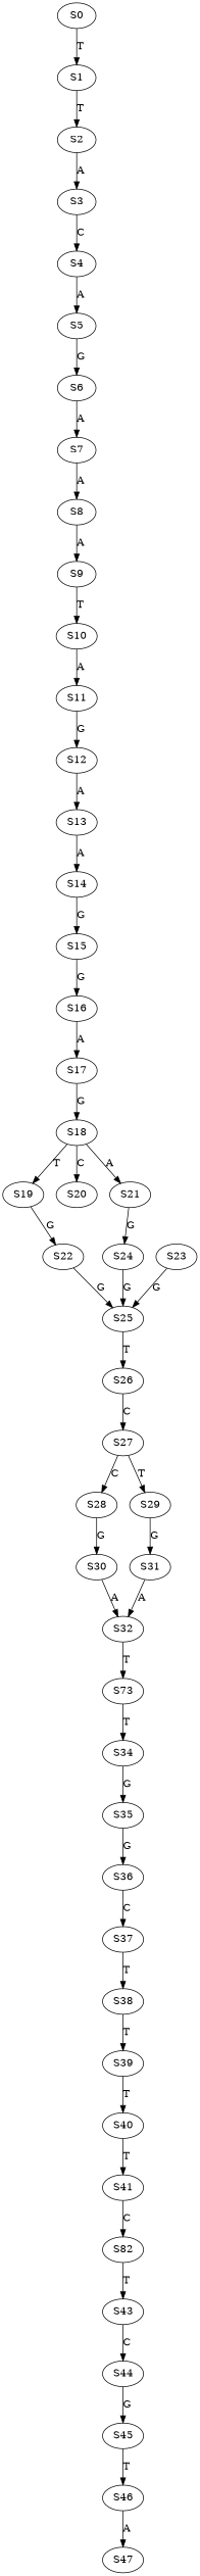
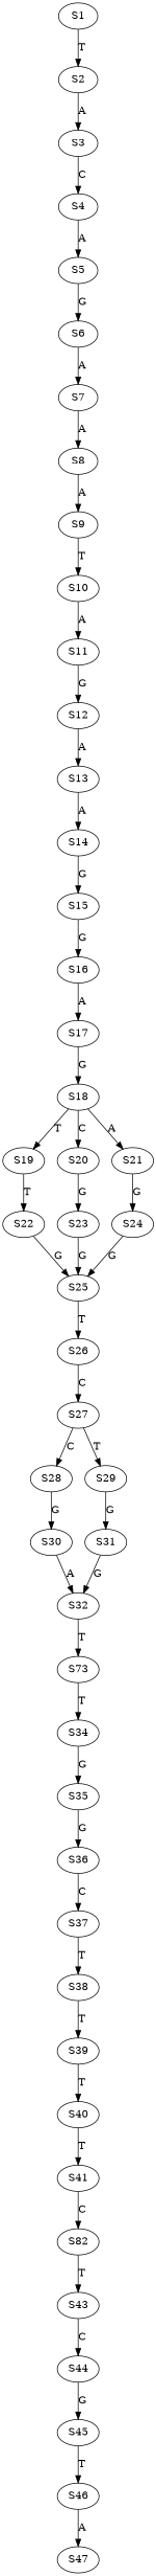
  strict digraph {
-   S0
    S1
    S2
    S3
    S4
    S5
    S6
    S7
    S8
    S9
    S10
    S11
    S12
    S13
    S14
    S15
    S16
    S17
    S18
    S19
    S20
    S21
    S22
    S23
    S24
    S25
    S26
    S27
    S28
    S29
    S30
    S31
    S32
    n34 [label=S73]
    S34
    S35
    S36
    S37
    S38
    S39
    S40
    S41
    n43 [label=S82]
    S43
    S44
    S45
    S46
    S47
-   S0 -> S1 [label=T]
    S1 -> S2 [label=T]
    S2 -> S3 [label=A]
    S3 -> S4 [label=C]
    S4 -> S5 [label=A]
    S5 -> S6 [label=G]
    S6 -> S7 [label=A]
    S7 -> S8 [label=A]
    S8 -> S9 [label=A]
    S9 -> S10 [label=T]
    S10 -> S11 [label=A]
    S11 -> S12 [label=G]
    S12 -> S13 [label=A]
    S13 -> S14 [label=A]
    S14 -> S15 [label=G]
    S15 -> S16 [label=G]
    S16 -> S17 [label=A]
    S17 -> S18 [label=G]
    S18 -> S19 [label=T]
    S18 -> S20 [label=C]
    S18 -> S21 [label=A]
-   S19 -> S22 [label=G]
+   S19 -> S22 [label=T]
+   S20 -> S23 [label=G]
    S21 -> S24 [label=G]
    S22 -> S25 [label=G]
    S23 -> S25 [label=G]
    S24 -> S25 [label=G]
    S25 -> S26 [label=T]
    S26 -> S27 [label=C]
    S27 -> S28 [label=C]
    S27 -> S29 [label=T]
    S28 -> S30 [label=G]
    S29 -> S31 [label=G]
    S30 -> S32 [label=A]
-   S31 -> S32 [label=A]
+   S31 -> S32 [label=G]
    S32 -> n34 [label=T]
    n34 -> S34 [label=T]
    S34 -> S35 [label=G]
    S35 -> S36 [label=G]
    S36 -> S37 [label=C]
    S37 -> S38 [label=T]
    S38 -> S39 [label=T]
    S39 -> S40 [label=T]
    S40 -> S41 [label=T]
    S41 -> n43 [label=C]
    n43 -> S43 [label=T]
    S43 -> S44 [label=C]
    S44 -> S45 [label=G]
    S45 -> S46 [label=T]
    S46 -> S47 [label=A]
  }
